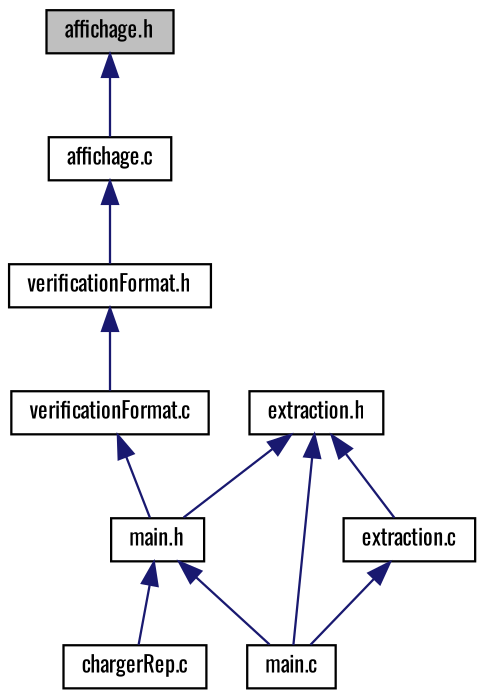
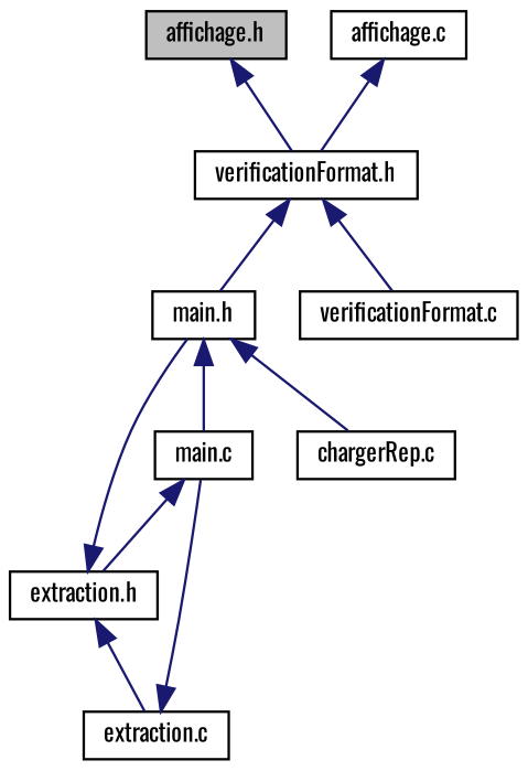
  digraph {
    fontname=Oswald
    node [color=black fillcolor=white fontname=Oswald fontsize=10 shape=record style=filled]
    edge [color=midnightblue dir=back fontname=Oswald fontsize=10 labelfontname=Helvetica labelfontsize=10 style=solid]
    n1 [fillcolor=grey75 fontcolor=black height=0.2 label="affichage.h" width=0.4]
    n2 [height=0.2 label="affichage.c" width=0.4]
    n3 [height=0.2 label="verificationFormat.h" width=0.4]
    n4 [height=0.2 label="extraction.h" width=0.4]
    n5 [height=0.2 label="main.c" width=0.4]
    n6 [height=0.2 label="main.h" width=0.4]
    n7 [height=0.2 label="extraction.c" width=0.4]
    n8 [height=0.2 label="chargerRep.c" width=0.4]
    n9 [height=0.2 label="verificationFormat.c" width=0.4]
-   n1 -> n2
+   n1 -> n3
    n2 -> n3
-   n9 -> n6
+   n3 -> n6
    n3 -> n9
-   n4 -> n5
+   n5 -> n4
    n4 -> n6
    n4 -> n7
    n6 -> n5
    n6 -> n8
    n7 -> n5
  }
